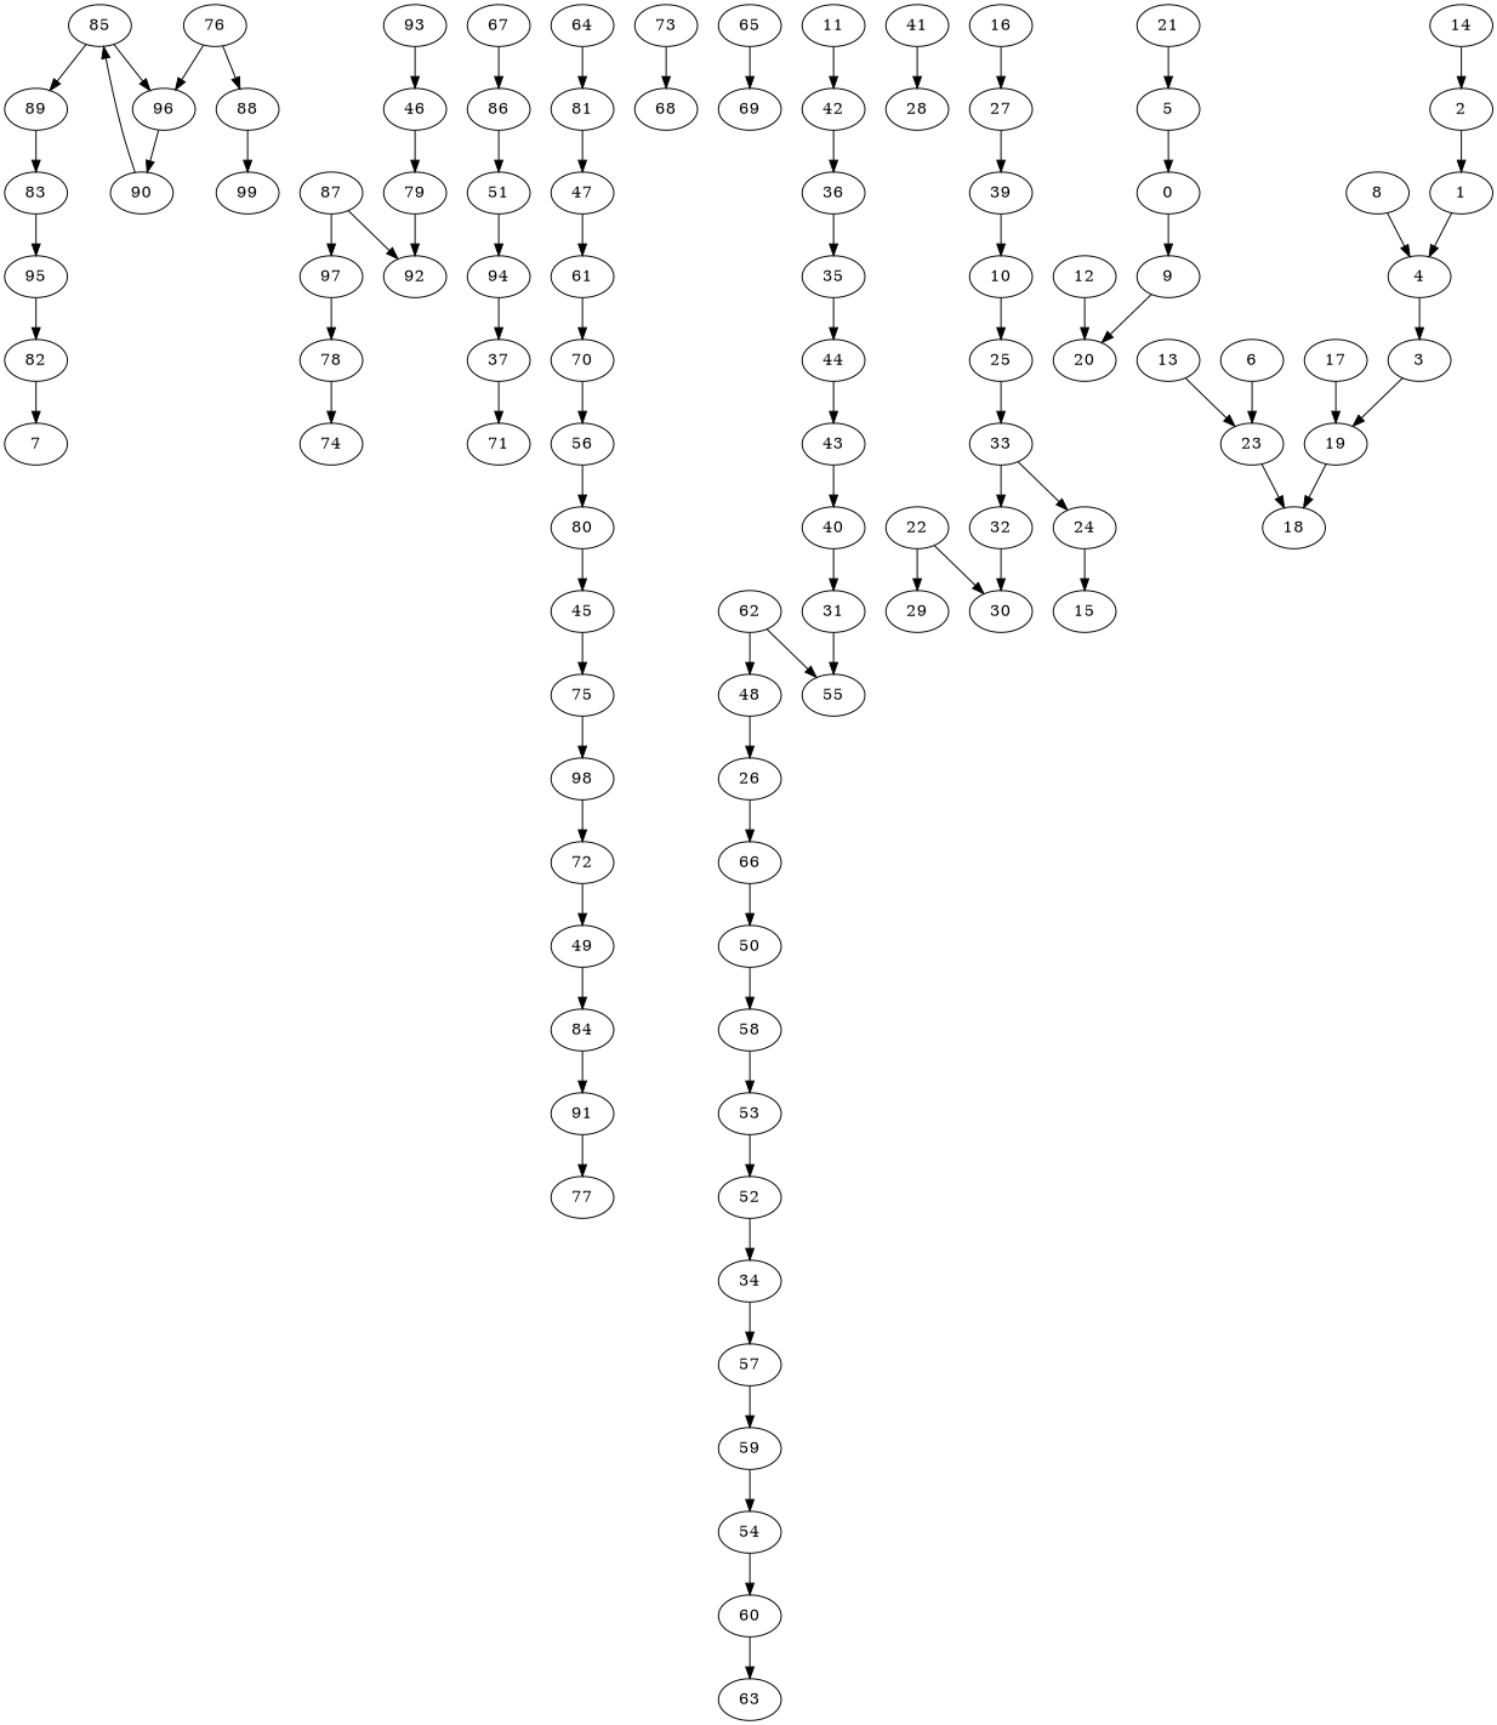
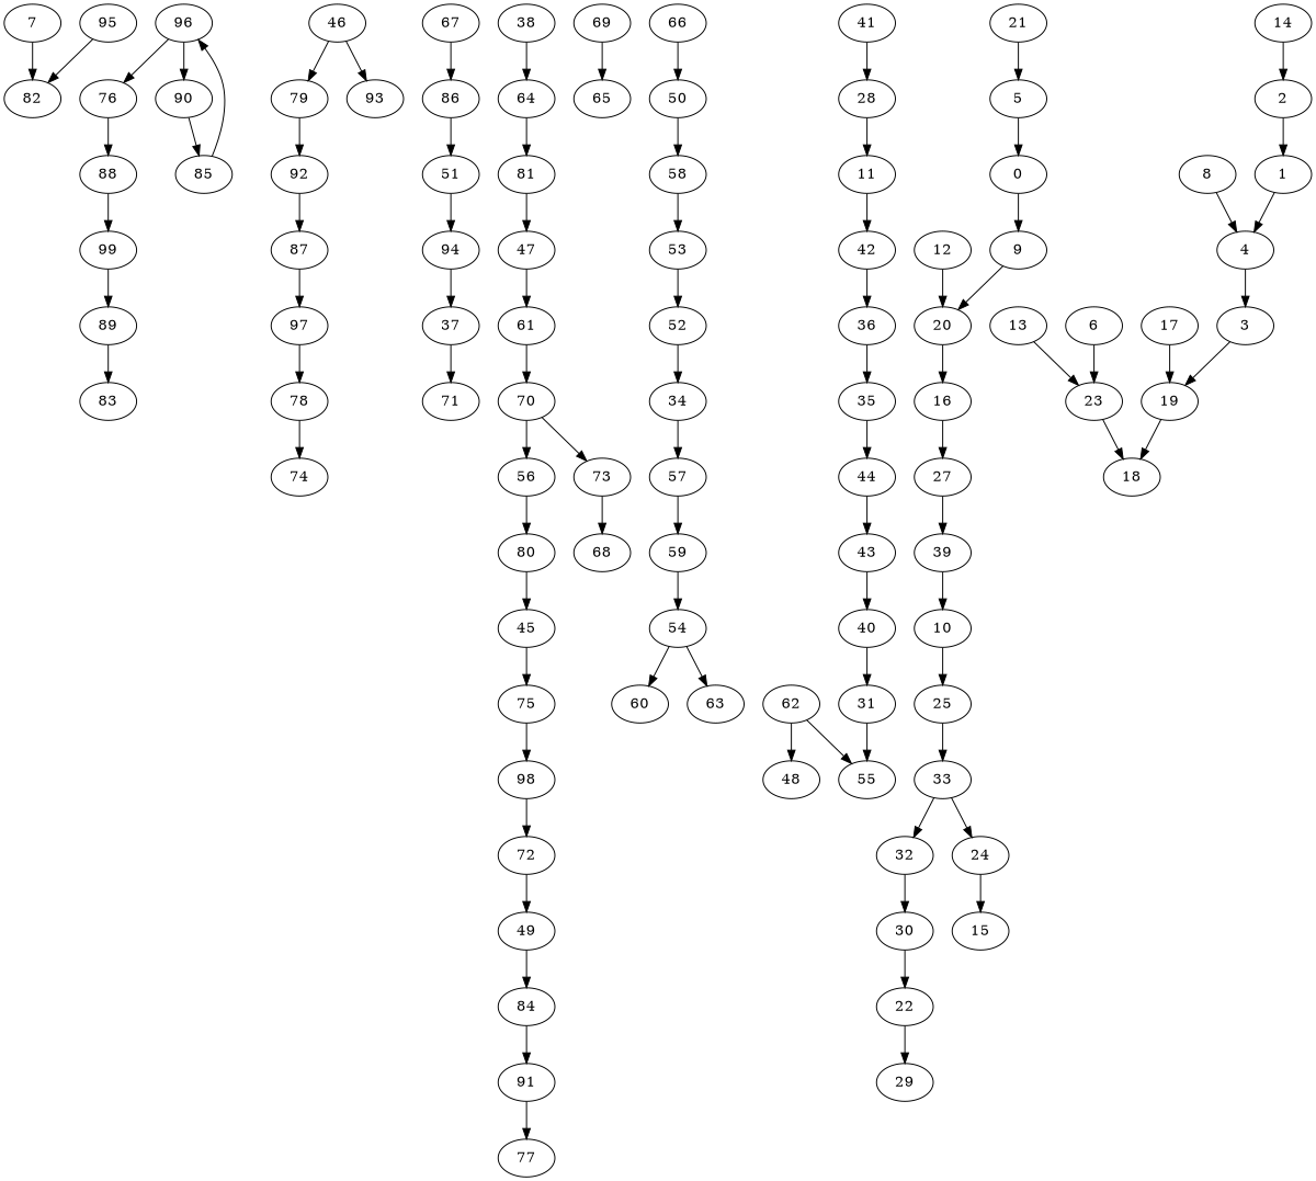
  digraph {
    82
    7
    95
    83
    89
    99
    88
    76
    96
    90
    85
    78
    74
    97
    87
    92
    79
    46
    93
    37
    71
    94
    51
    86
    67
    91
    77
    84
    49
    72
    98
    75
    45
    80
    56
    73
    68
    70
    61
    47
    81
    64
+   38
    69
    65
    60
    63
    54
    59
    57
    34
    52
    53
    58
    50
    66
-   26
    48
    62
    55
    31
    40
    43
    44
    35
    36
    42
    11
    28
    41
    22
    29
    30
    32
    24
    15
    33
    25
    10
    39
    27
    16
    20
    12
    19
    18
    17
    3
    4
    8
    1
    2
    14
    23
    13
    6
    9
    0
    5
    21
-   82 -> 7
+   7 -> 82
    95 -> 82
-   83 -> 95
    89 -> 83
-   85 -> 89
+   99 -> 89
    88 -> 99
    76 -> 88
-   76 -> 96
+   96 -> 76
    96 -> 90
    90 -> 85
    85 -> 96
    78 -> 74
    97 -> 78
    87 -> 97
-   87 -> 92
+   92 -> 87
    79 -> 92
    46 -> 79
-   93 -> 46
+   46 -> 93
    37 -> 71
    94 -> 37
    51 -> 94
    86 -> 51
    67 -> 86
    91 -> 77
    84 -> 91
    49 -> 84
    72 -> 49
    98 -> 72
    75 -> 98
    45 -> 75
    80 -> 45
    56 -> 80
    73 -> 68
    70 -> 56
+   70 -> 73
    61 -> 70
    47 -> 61
    81 -> 47
    64 -> 81
-   65 -> 69
-   60 -> 63
+   38 -> 64
+   69 -> 65
+   54 -> 63
    54 -> 60
    59 -> 54
    57 -> 59
    34 -> 57
    52 -> 34
    53 -> 52
    58 -> 53
    50 -> 58
    66 -> 50
-   26 -> 66
-   48 -> 26
    62 -> 48
    62 -> 55
    31 -> 55
    40 -> 31
    43 -> 40
    44 -> 43
    35 -> 44
    36 -> 35
    42 -> 36
    11 -> 42
+   28 -> 11
    41 -> 28
    22 -> 29
-   22 -> 30
+   30 -> 22
    32 -> 30
    24 -> 15
    33 -> 32
    33 -> 24
    25 -> 33
    10 -> 25
    39 -> 10
    27 -> 39
    16 -> 27
+   20 -> 16
    12 -> 20
    19 -> 18
    17 -> 19
    3 -> 19
    4 -> 3
    8 -> 4
    1 -> 4
    2 -> 1
    14 -> 2
    23 -> 18
    13 -> 23
    6 -> 23
    9 -> 20
    0 -> 9
    5 -> 0
    21 -> 5
  }
